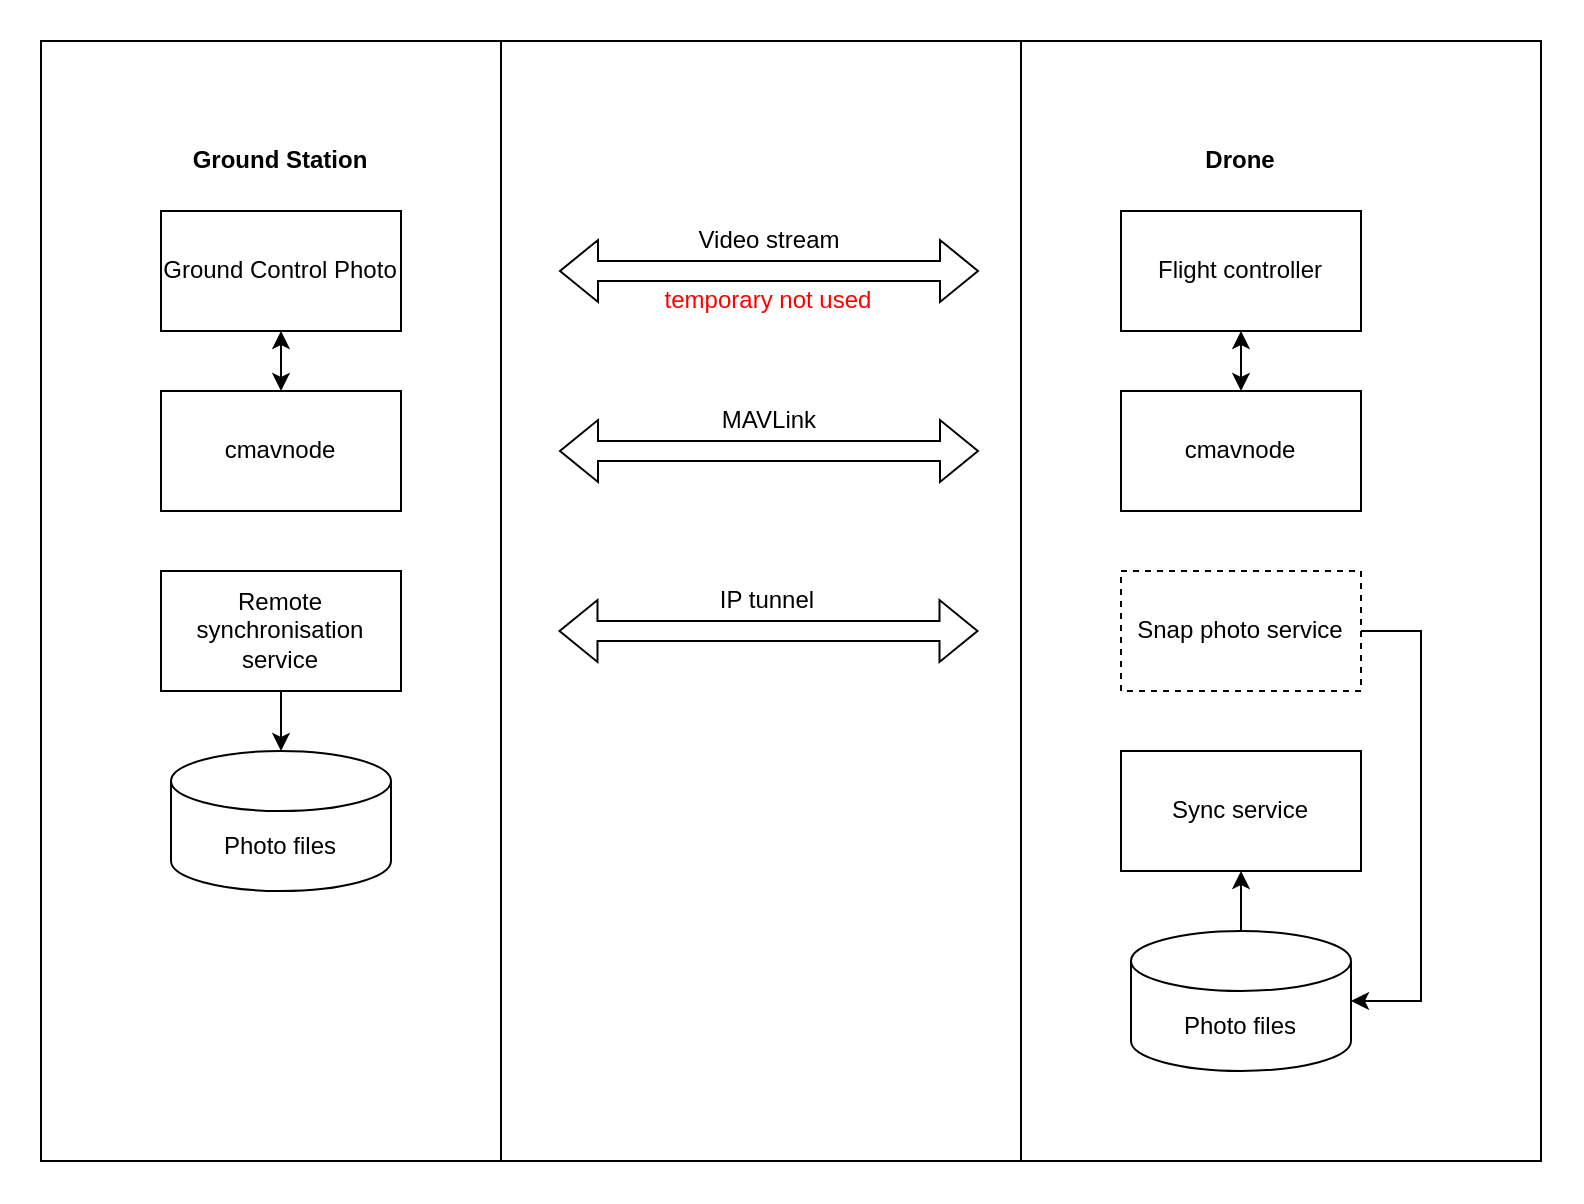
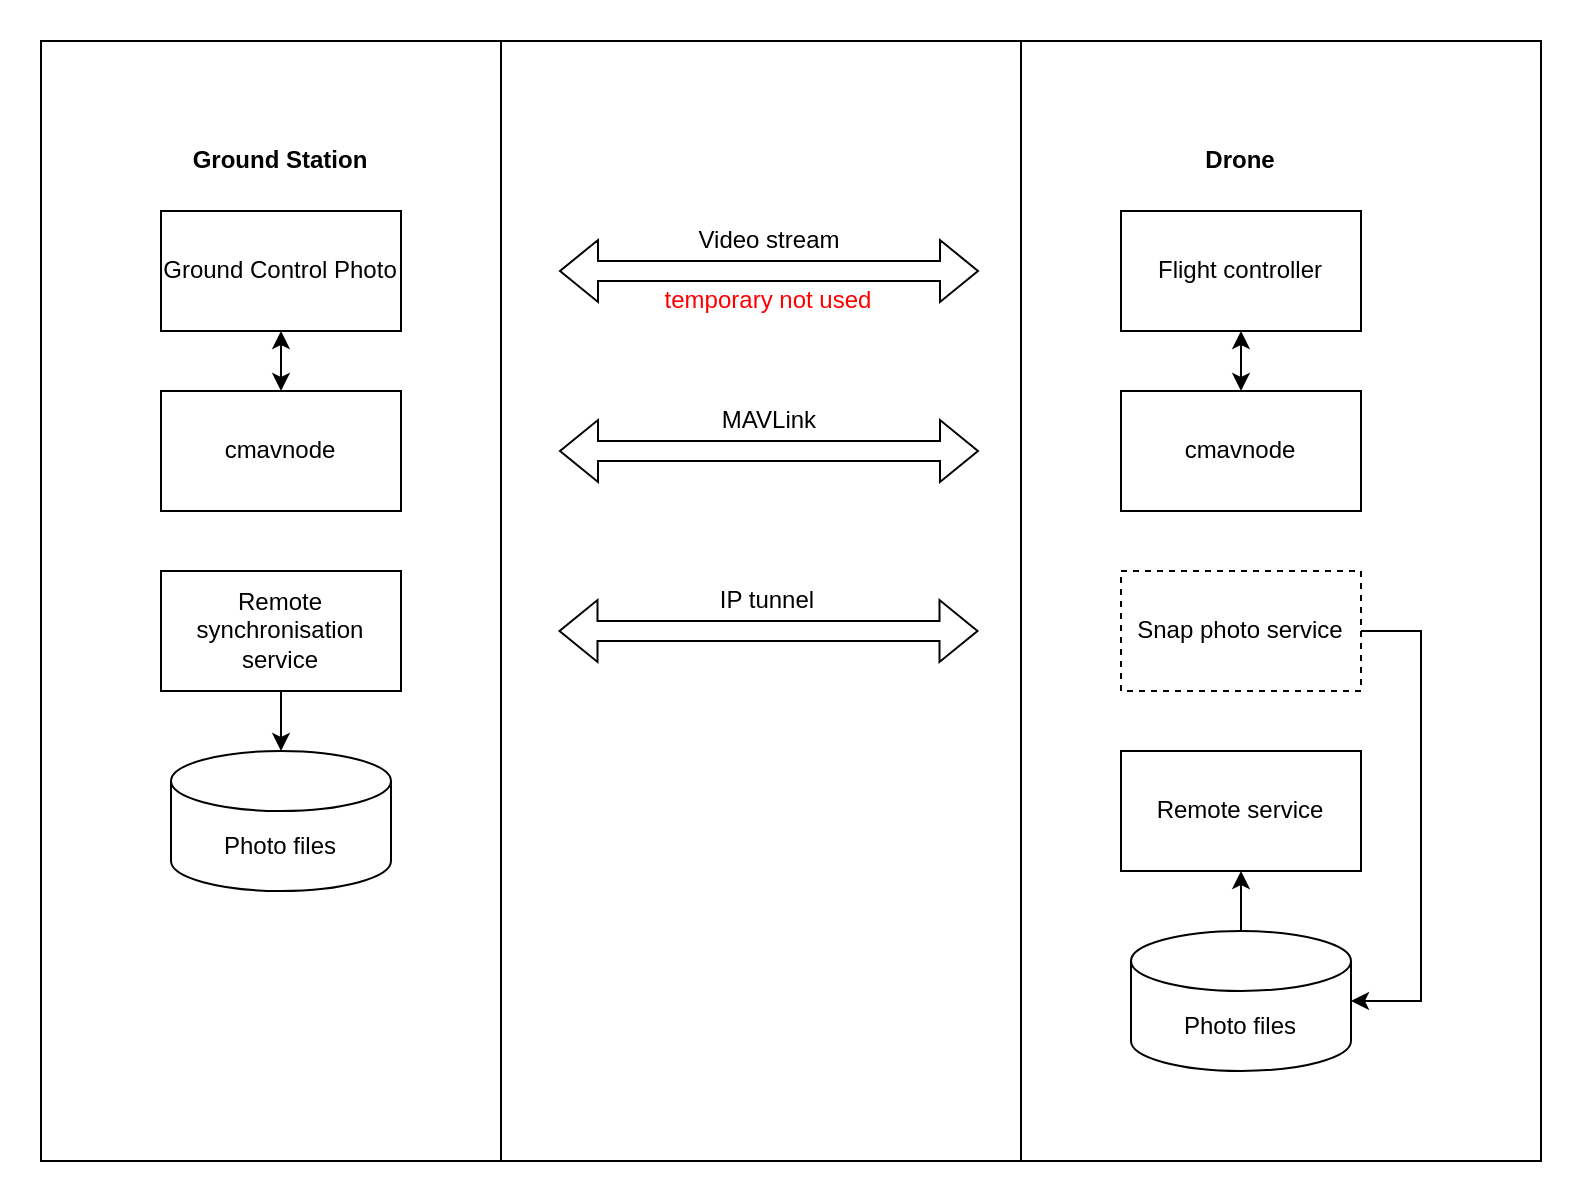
  <mxCell id="0" />
  <mxCell id="1" parent="0" />
  <mxCell id="2" value="" style="rounded=0;whiteSpace=wrap;html=1;" vertex="1" parent="1"><mxGeometry x="20" y="20" width="750" height="560" as="geometry" /></mxCell>
  <mxCell id="3" value="Ground Control&amp;nbsp;Photo" style="rounded=0;whiteSpace=wrap;html=1;" vertex="1" parent="1"><mxGeometry x="80" y="105" width="120" height="60" as="geometry" /></mxCell>
  <mxCell id="4" value="cmavnode" style="rounded=0;whiteSpace=wrap;html=1;" vertex="1" parent="1"><mxGeometry x="80" y="195" width="120" height="60" as="geometry" /></mxCell>
  <mxCell id="5" value="Remote synchronisation service" style="rounded=0;whiteSpace=wrap;html=1;" vertex="1" parent="1"><mxGeometry x="80" y="285" width="120" height="60" as="geometry" /></mxCell>
  <mxCell id="6" value="&lt;b&gt;Ground Station&lt;/b&gt;" style="text;html=1;strokeColor=none;fillColor=none;align=center;verticalAlign=middle;whiteSpace=wrap;rounded=0;" vertex="1" parent="1"><mxGeometry x="95" y="65" width="90" height="30" as="geometry" /></mxCell>
  <mxCell id="7" value="Photo files" style="shape=cylinder3;whiteSpace=wrap;html=1;boundedLbl=1;backgroundOutline=1;size=15;" vertex="1" parent="1"><mxGeometry x="85" y="375" width="110" height="70" as="geometry" /></mxCell>
  <mxCell id="8" value="&lt;b&gt;Drone&lt;/b&gt;" style="text;html=1;strokeColor=none;fillColor=none;align=center;verticalAlign=middle;whiteSpace=wrap;rounded=0;" vertex="1" parent="1"><mxGeometry x="590" y="65" width="60" height="30" as="geometry" /></mxCell>
  <mxCell id="9" value="Flight controller" style="rounded=0;whiteSpace=wrap;html=1;" vertex="1" parent="1"><mxGeometry x="560" y="105" width="120" height="60" as="geometry" /></mxCell>
  <mxCell id="10" value="cmavnode" style="rounded=0;whiteSpace=wrap;html=1;" vertex="1" parent="1"><mxGeometry x="560" y="195" width="120" height="60" as="geometry" /></mxCell>
  <mxCell id="11" value="Snap photo service" style="rounded=0;whiteSpace=wrap;html=1;dashed=1;" vertex="1" parent="1"><mxGeometry x="560" y="285" width="120" height="60" as="geometry" /></mxCell>
- <mxCell id="12" value="Sync service" style="rounded=0;whiteSpace=wrap;html=1;" vertex="1" parent="1"><mxGeometry x="560" y="375" width="120" height="60" as="geometry" /></mxCell>
+ <mxCell id="12" value="Remote service" style="rounded=0;whiteSpace=wrap;html=1;" vertex="1" parent="1"><mxGeometry x="560" y="375" width="120" height="60" as="geometry" /></mxCell>
  <mxCell id="13" value="Photo files" style="shape=cylinder3;whiteSpace=wrap;html=1;boundedLbl=1;backgroundOutline=1;size=15;" vertex="1" parent="1"><mxGeometry x="565" y="465" width="110" height="70" as="geometry" /></mxCell>
  <mxCell id="14" value="" style="endArrow=none;html=1;rounded=0;" edge="1" parent="1"><mxGeometry width="50" height="50" relative="1" as="geometry"><mxPoint x="250" y="580" as="sourcePoint" /><mxPoint x="250" y="20" as="targetPoint" /></mxGeometry></mxCell>
  <mxCell id="15" value="" style="endArrow=none;html=1;rounded=0;" edge="1" parent="1"><mxGeometry width="50" height="50" relative="1" as="geometry"><mxPoint x="510" y="580" as="sourcePoint" /><mxPoint x="510" y="20" as="targetPoint" /></mxGeometry></mxCell>
  <mxCell id="16" value="" style="group" vertex="1" connectable="0" parent="1"><mxGeometry x="278.75" y="285" width="210" height="30" as="geometry" /></mxCell>
  <mxCell id="17" value="" style="shape=flexArrow;endArrow=classic;startArrow=classic;html=1;rounded=0;" edge="1" parent="16"><mxGeometry width="100" height="100" relative="1" as="geometry"><mxPoint y="30" as="sourcePoint" /><mxPoint x="210" y="30" as="targetPoint" /></mxGeometry></mxCell>
  <mxCell id="18" value="IP tunnel" style="text;html=1;strokeColor=none;fillColor=none;align=center;verticalAlign=middle;whiteSpace=wrap;rounded=0;" vertex="1" parent="16"><mxGeometry x="66.5" width="76.5" height="30" as="geometry" /></mxCell>
  <mxCell id="19" value="" style="group" vertex="1" connectable="0" parent="1"><mxGeometry x="279" y="195" width="210" height="30" as="geometry" /></mxCell>
  <mxCell id="20" value="" style="shape=flexArrow;endArrow=classic;startArrow=classic;html=1;rounded=0;" edge="1" parent="19"><mxGeometry width="100" height="100" relative="1" as="geometry"><mxPoint y="30" as="sourcePoint" /><mxPoint x="210" y="30" as="targetPoint" /></mxGeometry></mxCell>
  <mxCell id="21" value="MAVLink" style="text;html=1;strokeColor=none;fillColor=none;align=center;verticalAlign=middle;whiteSpace=wrap;rounded=0;" vertex="1" parent="19"><mxGeometry x="66.5" width="76.5" height="30" as="geometry" /></mxCell>
  <mxCell id="22" value="" style="group" vertex="1" connectable="0" parent="1"><mxGeometry x="279" y="105" width="210" height="30" as="geometry" /></mxCell>
  <mxCell id="23" value="" style="shape=flexArrow;endArrow=classic;startArrow=classic;html=1;rounded=0;" edge="1" parent="22"><mxGeometry width="100" height="100" relative="1" as="geometry"><mxPoint y="30" as="sourcePoint" /><mxPoint x="210" y="30" as="targetPoint" /></mxGeometry></mxCell>
  <mxCell id="24" value="Video stream" style="text;html=1;strokeColor=none;fillColor=none;align=center;verticalAlign=middle;whiteSpace=wrap;rounded=0;" vertex="1" parent="22"><mxGeometry x="66.5" width="76.5" height="30" as="geometry" /></mxCell>
  <mxCell id="25" value="" style="endArrow=classic;startArrow=classic;html=1;rounded=0;entryX=0.5;entryY=1;entryDx=0;entryDy=0;" edge="1" parent="1" source="4" target="3"><mxGeometry width="50" height="50" relative="1" as="geometry"><mxPoint x="340" y="275" as="sourcePoint" /><mxPoint x="390" y="225" as="targetPoint" /></mxGeometry></mxCell>
  <mxCell id="26" value="" style="endArrow=classic;html=1;rounded=0;exitX=0.5;exitY=1;exitDx=0;exitDy=0;entryX=0.5;entryY=0;entryDx=0;entryDy=0;entryPerimeter=0;" edge="1" parent="1" source="5" target="7"><mxGeometry width="50" height="50" relative="1" as="geometry"><mxPoint x="340" y="275" as="sourcePoint" /><mxPoint x="390" y="225" as="targetPoint" /></mxGeometry></mxCell>
  <mxCell id="27" value="" style="endArrow=classic;html=1;rounded=0;exitX=1;exitY=0.5;exitDx=0;exitDy=0;entryX=1;entryY=0.5;entryDx=0;entryDy=0;entryPerimeter=0;" edge="1" parent="1" source="11" target="13"><mxGeometry width="50" height="50" relative="1" as="geometry"><mxPoint x="380" y="275" as="sourcePoint" /><mxPoint x="430" y="225" as="targetPoint" /><Array as="points"><mxPoint x="710" y="315" /><mxPoint x="710" y="500" /></Array></mxGeometry></mxCell>
  <mxCell id="28" value="" style="endArrow=classic;html=1;rounded=0;exitX=0.5;exitY=0;exitDx=0;exitDy=0;exitPerimeter=0;" edge="1" parent="1" source="13" target="12"><mxGeometry width="50" height="50" relative="1" as="geometry"><mxPoint x="380" y="275" as="sourcePoint" /><mxPoint x="430" y="225" as="targetPoint" /></mxGeometry></mxCell>
  <mxCell id="29" value="" style="endArrow=classic;startArrow=classic;html=1;rounded=0;entryX=0.5;entryY=1;entryDx=0;entryDy=0;" edge="1" parent="1" source="10" target="9"><mxGeometry width="50" height="50" relative="1" as="geometry"><mxPoint x="380" y="275" as="sourcePoint" /><mxPoint x="430" y="225" as="targetPoint" /></mxGeometry></mxCell>
  <mxCell id="30" value="&lt;font color=&quot;#ff0000&quot;&gt;temporary not used&lt;/font&gt;" style="text;html=1;strokeColor=none;fillColor=none;align=center;verticalAlign=middle;whiteSpace=wrap;rounded=0;" vertex="1" parent="1"><mxGeometry x="329" y="135" width="110" height="30" as="geometry" /></mxCell>
